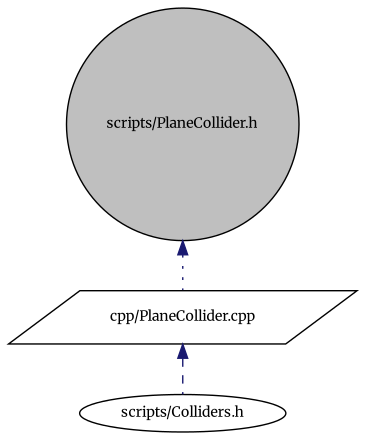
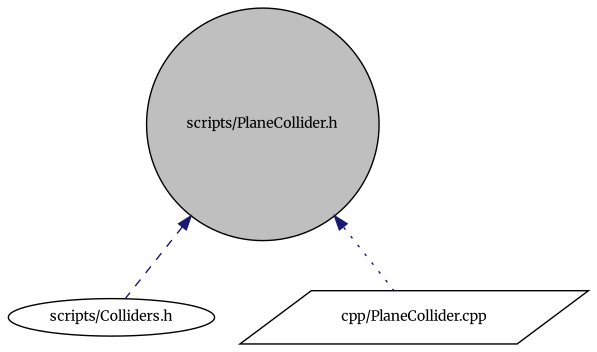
  digraph {
    fontname=Merriweather
    node [color=black fillcolor=white fontname=Merriweather fontsize=10 style=filled]
    edge [color=midnightblue dir=back fontname=Merriweather fontsize=10 labelfontname=Helvetica labelfontsize=10]
    n1 [fillcolor=grey75 fontcolor=black height=0.2 label="scripts/PlaneCollider.h" shape=circle width=0.4]
    n2 [height=0.2 label="scripts/Colliders.h" shape=ellipse width=0.4]
    n3 [height=0.2 label="cpp/PlaneCollider.cpp" shape=parallelogram width=0.4]
-   n3 -> n2 [style=dashed]
+   n1 -> n2 [style=dashed]
    n1 -> n3 [style=dotted]
  }
